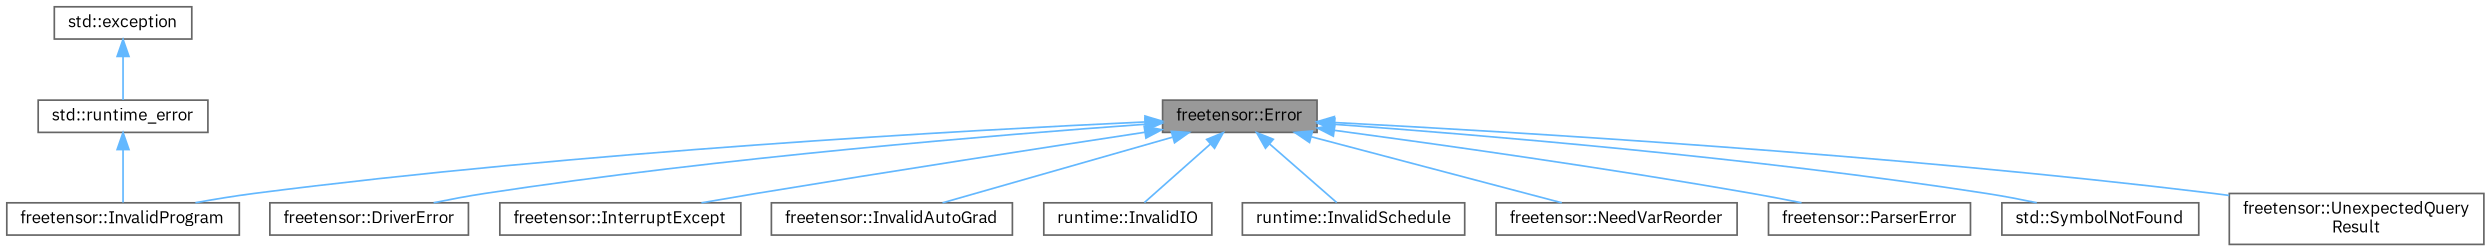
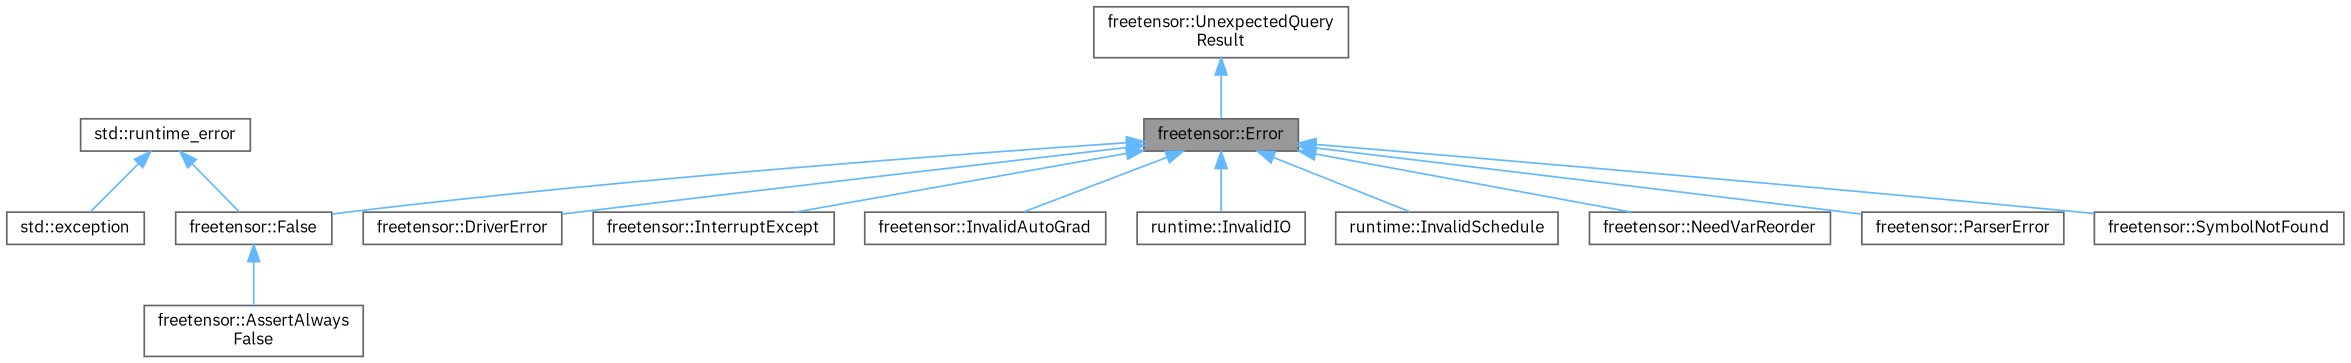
  digraph {
    fontname="IBM Plex Sans"
    rankdir=TB
    node [color=gray40 fillcolor=white fontname="IBM Plex Sans" fontsize=10 shape=box style=filled]
    edge [color=steelblue1 dir=back fontname="IBM Plex Sans" fontsize=10 labelfontname=Helvetica labelfontsize=10 style=solid]
    n1 [fillcolor=grey60 fontcolor=black height=0.2 label="freetensor::Error" width=0.4]
    n2 [height=0.2 label="freetensor::DriverError" width=0.4]
    n3 [height=0.2 label="freetensor::InterruptExcept" width=0.4]
    n4 [height=0.2 label="freetensor::InvalidAutoGrad" width=0.4]
    n5 [height=0.2 label="runtime::InvalidIO" width=0.4]
-   n6 [height=0.2 label="freetensor::InvalidProgram" width=0.4]
+   n6 [height=0.2 label="freetensor::False" width=0.4]
    n7 [height=0.2 label="runtime::InvalidSchedule" width=0.4]
    n8 [height=0.2 label="freetensor::NeedVarReorder" width=0.4]
    n9 [height=0.2 label="freetensor::ParserError" width=0.4]
-   n10 [height=0.2 label="std::SymbolNotFound" width=0.4]
+   n10 [height=0.2 label="freetensor::SymbolNotFound" width=0.4]
    n11 [height=0.2 label="freetensor::UnexpectedQuery\lResult" width=0.4]
+   n12 [height=0.2 label="freetensor::AssertAlways\lFalse" width=0.4]
    n13 [height=0.2 label="std::runtime_error" width=0.4]
    n14 [height=0.2 label="std::exception" width=0.4]
    n1 -> n2
    n1 -> n3
    n1 -> n4
    n1 -> n5
    n1 -> n6
    n1 -> n7
    n1 -> n8
    n1 -> n9
    n1 -> n10
-   n1 -> n11
+   n11 -> n1
+   n6 -> n12
    n13 -> n6
-   n14 -> n13
+   n13 -> n14
  }
